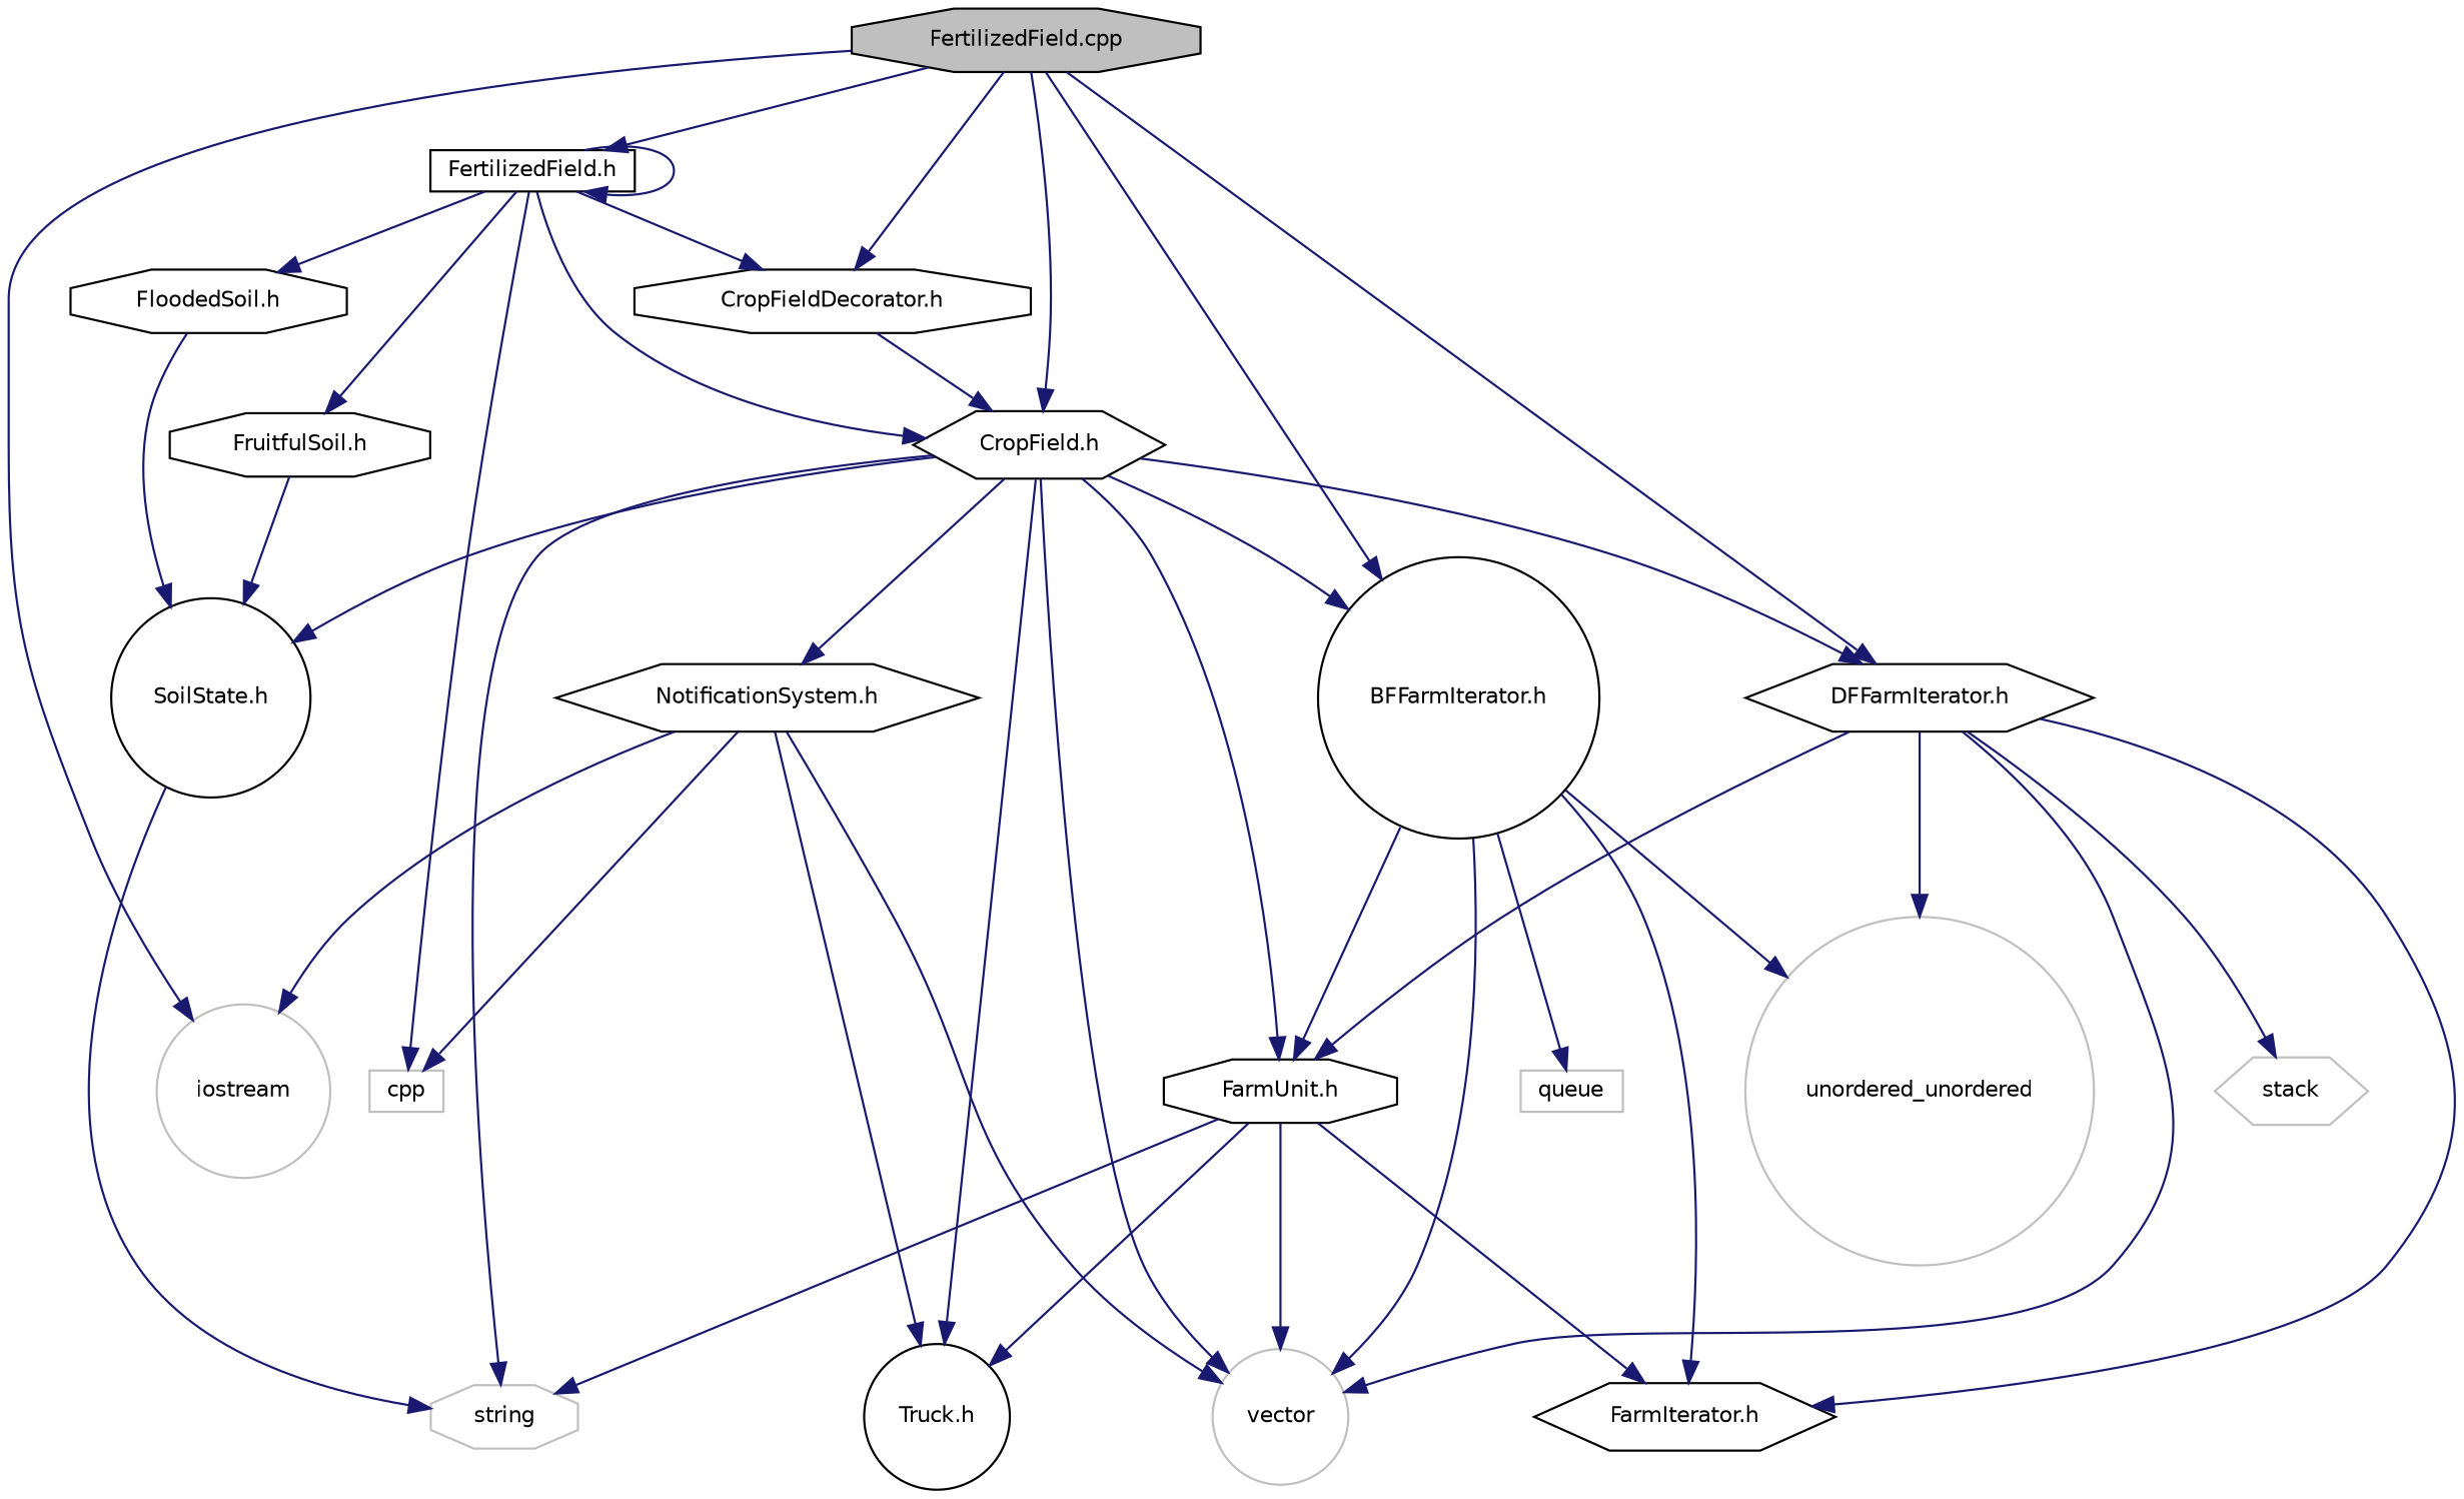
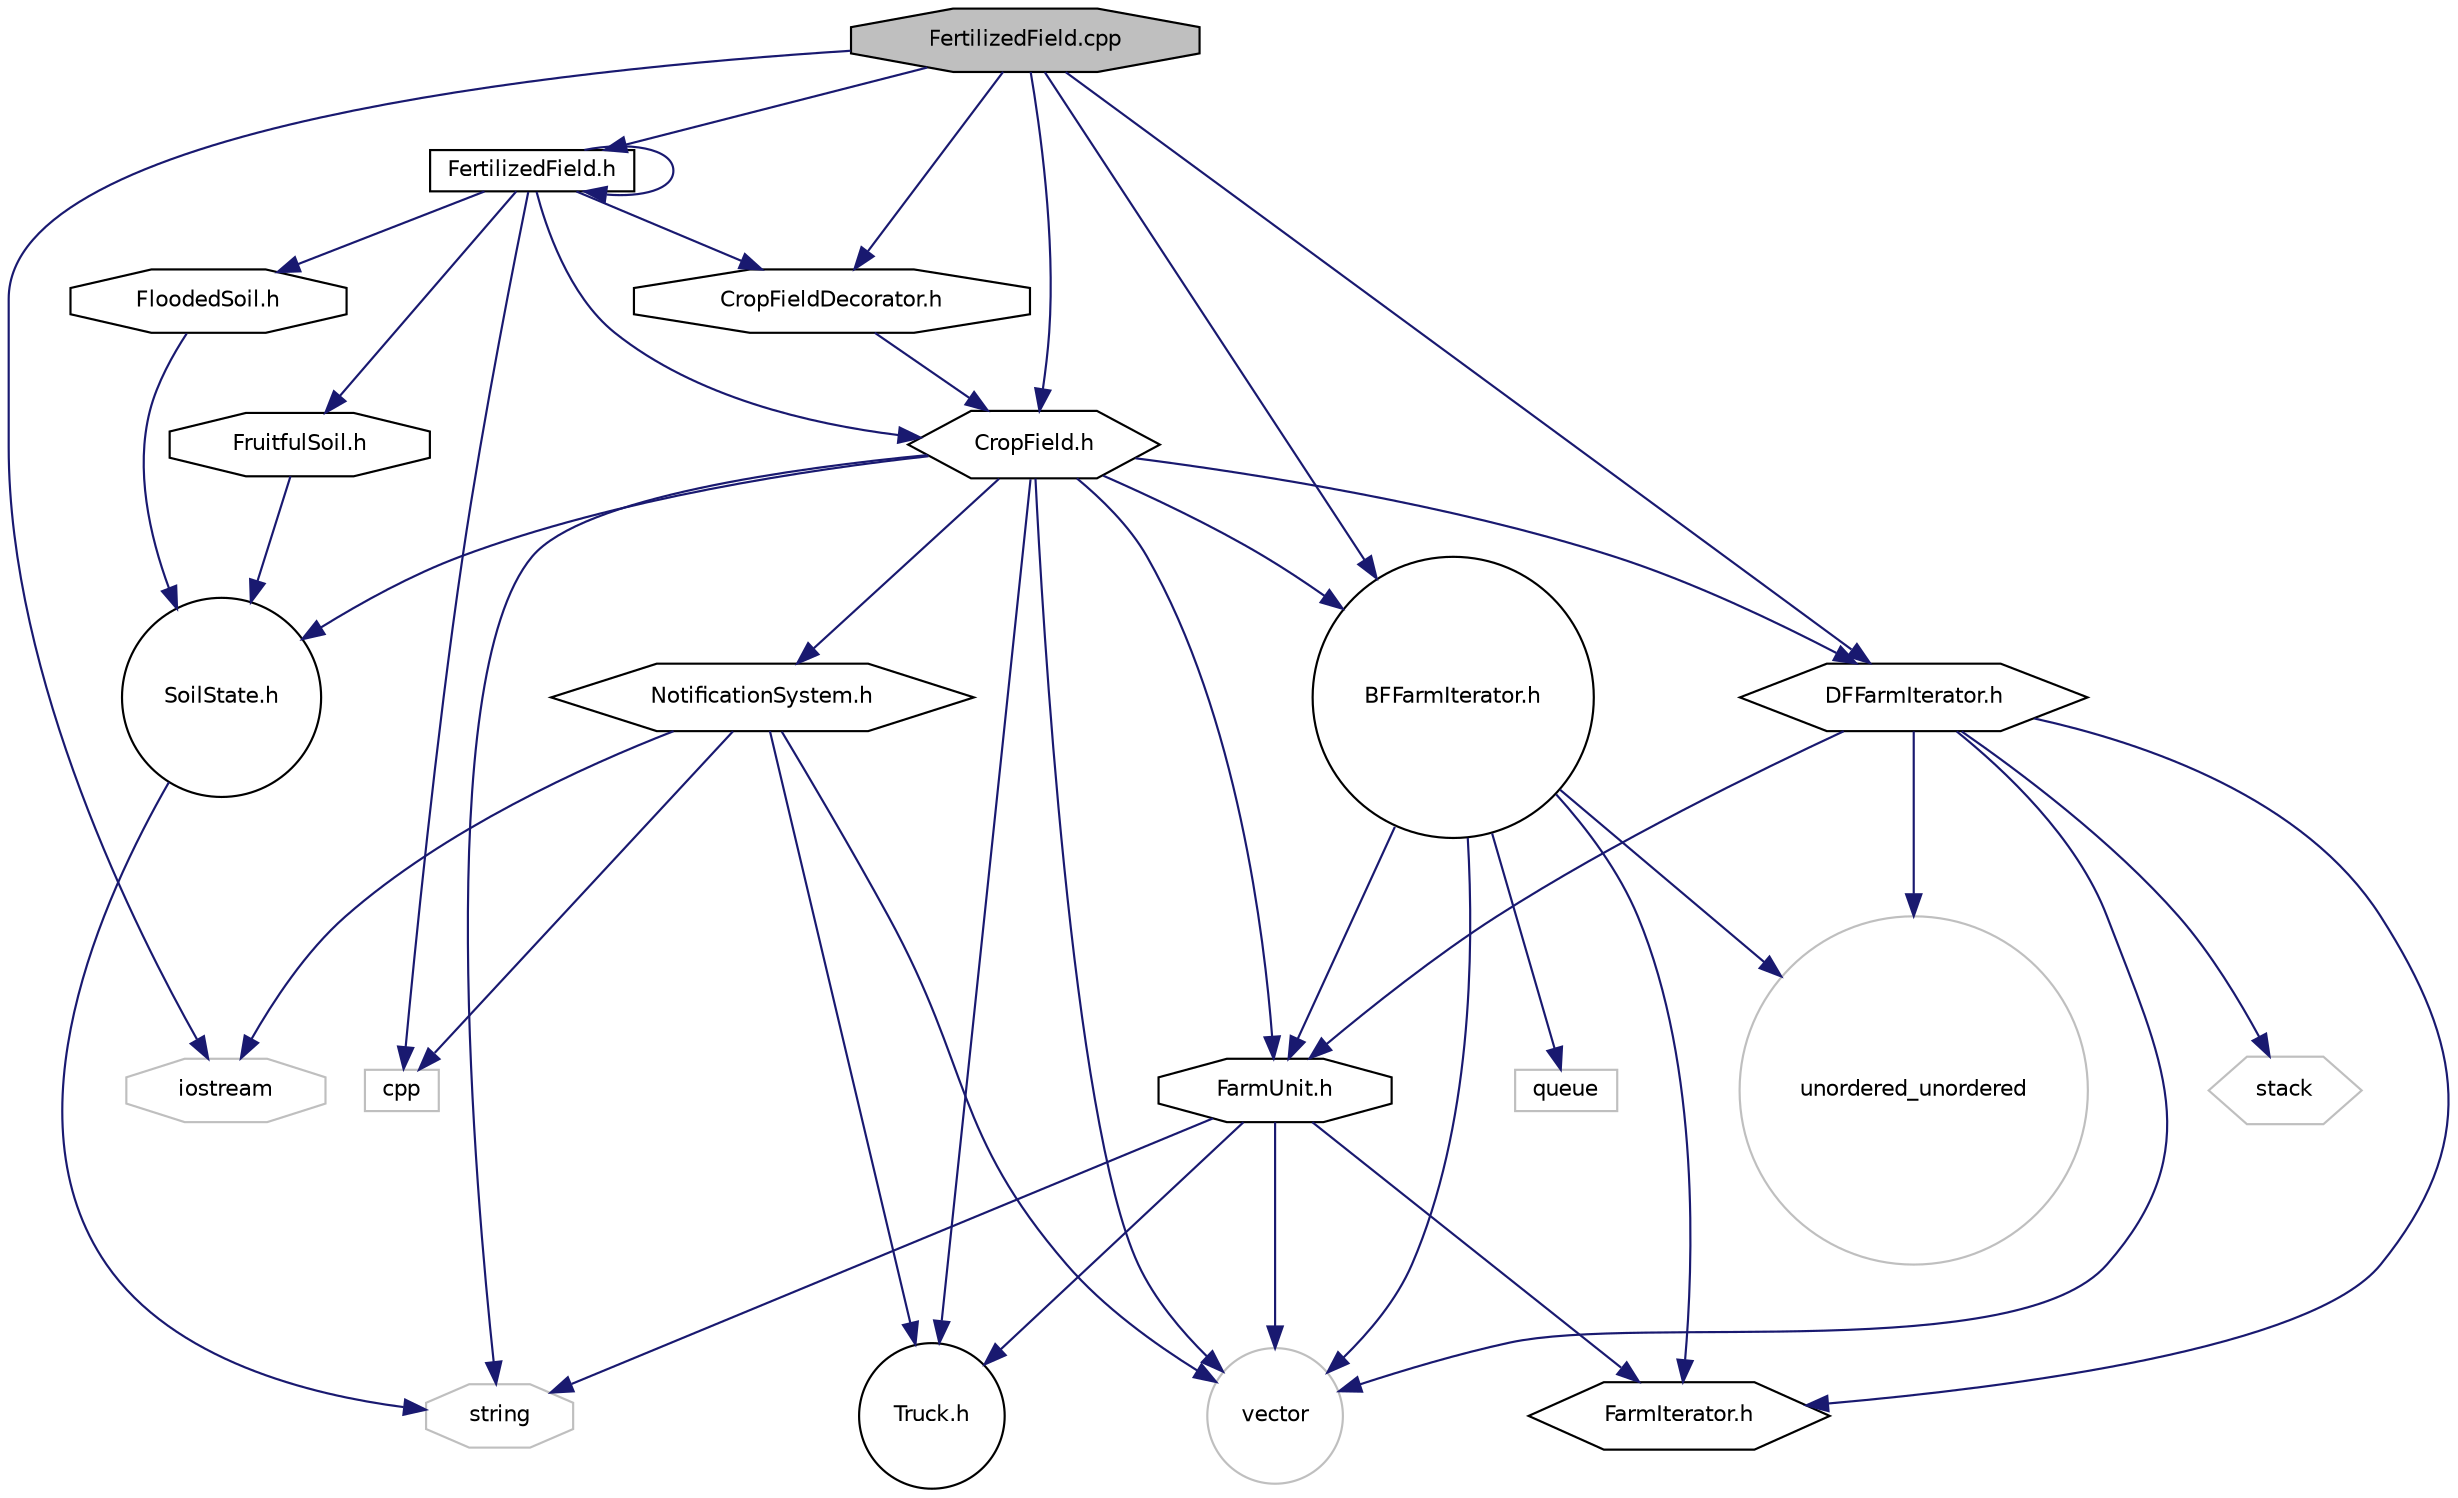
  digraph {
    node [color=black fillcolor=white fontname=Helvetica fontsize=10 shape=octagon style=filled]
    edge [color=midnightblue fontname=Helvetica fontsize=10 labelfontname=Helvetica labelfontsize=10 style=solid]
    n1 [fillcolor=grey75 fontcolor=black height=0.2 label="FertilizedField.cpp" width=0.4]
-   n2 [color=grey75 height=0.2 label=iostream shape=circle width=0.4]
+   n2 [color=grey75 height=0.2 label=iostream width=0.4]
    n3 [height=0.2 label="FertilizedField.h" shape=box width=0.4]
    n4 [height=0.2 label="CropField.h" shape=hexagon width=0.4]
    n5 [height=0.2 label="BFFarmIterator.h" shape=circle width=0.4]
    n6 [height=0.2 label="DFFarmIterator.h" shape=hexagon width=0.4]
    n7 [height=0.2 label="CropFieldDecorator.h" width=0.4]
    n8 [color=grey75 height=0.2 label=cpp shape=box width=0.4]
    n9 [height=0.2 label="FruitfulSoil.h" width=0.4]
    n10 [height=0.2 label="FloodedSoil.h" width=0.4]
    n11 [height=0.2 label="FarmUnit.h" width=0.4]
    n12 [color=grey75 height=0.2 label=vector shape=circle width=0.4]
    n13 [color=grey75 height=0.2 label=string width=0.4]
    n14 [height=0.2 label="Truck.h" shape=circle width=0.4]
    n15 [height=0.2 label="SoilState.h" shape=circle width=0.4]
    n16 [height=0.2 label="NotificationSystem.h" shape=hexagon width=0.4]
    n17 [height=0.2 label="FarmIterator.h" shape=hexagon width=0.4]
    n18 [color=grey75 height=0.2 label=queue shape=box width=0.4]
    n19 [color=grey75 height=0.2 label=unordered_unordered shape=circle width=0.4]
    n20 [color=grey75 height=0.2 label=stack shape=hexagon width=0.4]
    n1 -> n2
    n1 -> n3
    n1 -> n4
    n1 -> n5
    n1 -> n6
    n1 -> n7
    n3 -> n3
    n3 -> n4
    n3 -> n7
    n3 -> n8
    n3 -> n9
    n3 -> n10
    n4 -> n5
    n4 -> n6
    n4 -> n11
    n4 -> n12
    n4 -> n13
    n4 -> n14
    n4 -> n15
    n4 -> n16
    n5 -> n11
    n5 -> n12
    n5 -> n17
    n5 -> n18
    n5 -> n19
    n6 -> n11
    n6 -> n12
    n6 -> n17
    n6 -> n19
    n6 -> n20
    n7 -> n4
    n9 -> n15
    n10 -> n15
    n11 -> n12
    n11 -> n13
    n11 -> n14
    n11 -> n17
    n15 -> n13
    n16 -> n2
    n16 -> n8
    n16 -> n12
    n16 -> n14
  }
